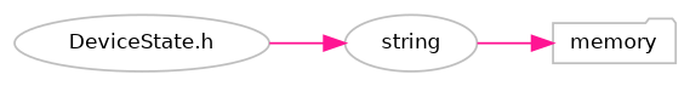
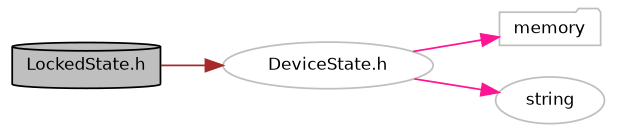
  digraph {
    rankdir=LR
    node [color=grey75 fillcolor=white fontname=Helvetica fontsize=10 shape=ellipse style=filled]
    edge [color=deeppink fontname=Helvetica fontsize=10 labelfontname=Helvetica labelfontsize=10 style=solid]
+   n1 [color=black fillcolor=grey75 fontcolor=black height=0.2 label="LockedState.h" shape=cylinder width=0.4]
    n2 [height=0.2 label="DeviceState.h" width=0.4]
    n3 [height=0.2 label=memory shape=folder width=0.4]
    n4 [height=0.2 label=string width=0.4]
-   n4 -> n3
+   n1 -> n2 [color=brown]
+   n2 -> n3
    n2 -> n4
  }
